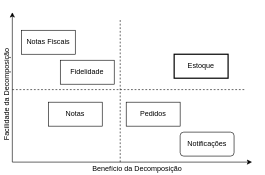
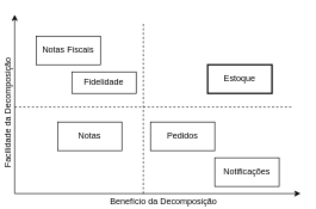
  <mxCell id="0" />
  <mxCell id="1" parent="0" />
- <mxCell id="2" value="Notas Fiscais" style="rounded=0;whiteSpace=wrap;html=1;" vertex="1" parent="1"><mxGeometry x="35" y="50" width="90" height="40" as="geometry" /></mxCell>
+ <mxCell id="2" value="Notas Fiscais" style="rounded=0;whiteSpace=wrap;html=1;" vertex="1" parent="1"><mxGeometry x="50" y="50" width="90" height="40" as="geometry" /></mxCell>
  <mxCell id="3" value="Pedidos" style="rounded=0;whiteSpace=wrap;html=1;" vertex="1" parent="1"><mxGeometry x="210" y="170" width="90" height="40" as="geometry" /></mxCell>
  <mxCell id="4" value="Estoque" style="rounded=0;whiteSpace=wrap;html=1;strokeWidth=2;" vertex="1" parent="1"><mxGeometry x="290" y="90" width="90" height="40" as="geometry" /></mxCell>
- <mxCell id="5" value="Fidelidade" style="rounded=0;whiteSpace=wrap;html=1;" vertex="1" parent="1"><mxGeometry x="100" y="100" width="90" height="40" as="geometry" /></mxCell>
+ <mxCell id="5" value="Fidelidade" style="rounded=0;whiteSpace=wrap;html=1;" vertex="1" parent="1"><mxGeometry x="100" y="100" width="90" height="30" as="geometry" /></mxCell>
  <mxCell id="6" value="Notas" style="rounded=0;whiteSpace=wrap;html=1;" vertex="1" parent="1"><mxGeometry x="80" y="170" width="90" height="40" as="geometry" /></mxCell>
- <mxCell id="7" value="Notificações" style="whiteSpace=wrap;html=1;strokeWidth=1;rounded=1;" vertex="1" parent="1"><mxGeometry x="300" y="220" width="90" height="40" as="geometry" /></mxCell>
+ <mxCell id="7" value="Notificações" style="rounded=0;whiteSpace=wrap;html=1;strokeWidth=1;" vertex="1" parent="1"><mxGeometry x="300" y="220" width="90" height="40" as="geometry" /></mxCell>
  <mxCell id="8" value="" style="endArrow=classic;html=1;strokeWidth=1;rounded=0;" edge="1" parent="1"><mxGeometry width="50" height="50" relative="1" as="geometry"><mxPoint x="20" y="270" as="sourcePoint" /><mxPoint x="20" y="20" as="targetPoint" /></mxGeometry></mxCell>
  <mxCell id="9" value="Facilidade da Decomposição" style="text;html=1;resizable=0;points=[];align=center;verticalAlign=bottom;labelBackgroundColor=#ffffff;rotation=-90;spacing=0;spacingBottom=6;spacingRight=50;" vertex="1" connectable="0" parent="8"><mxGeometry x="0.096" y="-2" relative="1" as="geometry"><mxPoint as="offset" /></mxGeometry></mxCell>
  <mxCell id="10" value="" style="endArrow=classic;html=1;strokeWidth=1;rounded=0;verticalAlign=middle;align=right;" edge="1" parent="1"><mxGeometry width="50" height="50" relative="1" as="geometry"><mxPoint x="20" y="270" as="sourcePoint" /><mxPoint x="420" y="270" as="targetPoint" /></mxGeometry></mxCell>
  <mxCell id="11" value="Benefício da Decomposição" style="text;html=1;resizable=0;points=[];align=center;verticalAlign=top;labelBackgroundColor=#ffffff;spacing=0;spacingLeft=100;" vertex="1" connectable="0" parent="10"><mxGeometry x="-0.215" y="1" relative="1" as="geometry"><mxPoint as="offset" /></mxGeometry></mxCell>
  <mxCell id="12" value="" style="endArrow=none;dashed=1;html=1;strokeWidth=1;" edge="1" parent="1"><mxGeometry width="50" height="50" relative="1" as="geometry"><mxPoint x="20" y="149" as="sourcePoint" /><mxPoint x="410" y="149" as="targetPoint" /></mxGeometry></mxCell>
  <mxCell id="13" value="" style="endArrow=none;dashed=1;html=1;strokeWidth=1;" edge="1" parent="1"><mxGeometry width="50" height="50" relative="1" as="geometry"><mxPoint x="200" y="270" as="sourcePoint" /><mxPoint x="200" y="30" as="targetPoint" /></mxGeometry></mxCell>
